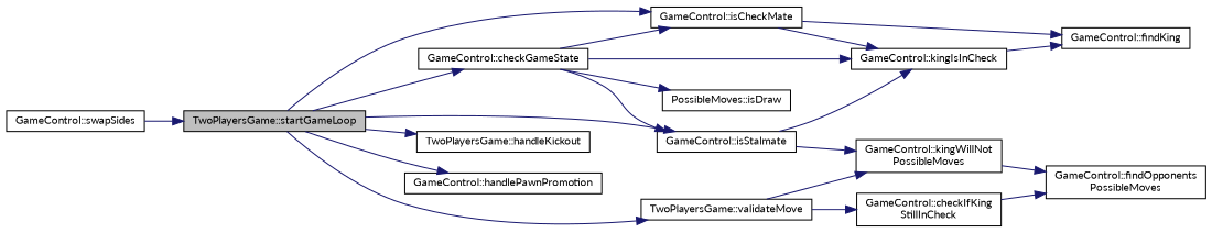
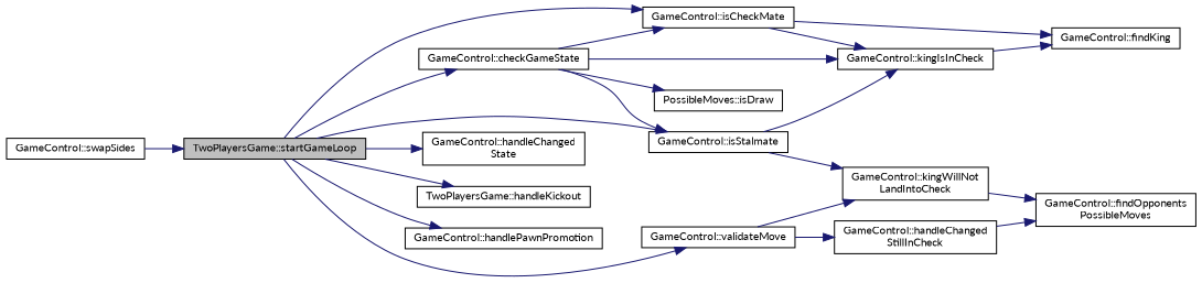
  digraph {
    fontname=Lato
    rankdir=LR
    node [color=black fillcolor=white fontname=Lato fontsize=10 shape=record style=filled]
    edge [color=midnightblue fontname=Lato fontsize=10 labelfontname=Helvetica labelfontsize=10 style=solid]
    n1 [fillcolor=grey75 fontcolor=black height=0.2 label="TwoPlayersGame::startGameLoop" width=0.4]
    n2 [height=0.2 label="GameControl::checkGameState" width=0.4]
    n3 [height=0.2 label="GameControl::isCheckMate" width=0.4]
    n4 [height=0.2 label="GameControl::isStalmate" width=0.4]
+   n5 [height=0.2 label="GameControl::handleChanged\lState" width=0.4]
    n6 [height=0.2 label="TwoPlayersGame::handleKickout" width=0.4]
    n7 [height=0.2 label="GameControl::handlePawnPromotion" width=0.4]
-   n8 [height=0.2 label="TwoPlayersGame::validateMove" width=0.4]
+   n8 [height=0.2 label="GameControl::validateMove" width=0.4]
    n9 [height=0.2 label="GameControl::kingIsInCheck" width=0.4]
    n10 [height=0.2 label="PossibleMoves::isDraw" width=0.4]
    n11 [height=0.2 label="GameControl::findKing" width=0.4]
-   n12 [height=0.2 label="GameControl::kingWillNot\lPossibleMoves" width=0.4]
+   n12 [height=0.2 label="GameControl::kingWillNot\lLandIntoCheck" width=0.4]
    n13 [height=0.2 label="GameControl::swapSides" width=0.4]
-   n14 [height=0.2 label="GameControl::checkIfKing\lStillInCheck" width=0.4]
+   n14 [height=0.2 label="GameControl::handleChanged\lStillInCheck" width=0.4]
    n15 [height=0.2 label="GameControl::findOpponents\lPossibleMoves" width=0.4]
    n1 -> n2
    n1 -> n3
    n1 -> n4
+   n1 -> n5
    n1 -> n6
    n1 -> n7
    n1 -> n8
    n2 -> n3
    n2 -> n4
    n2 -> n9
    n2 -> n10
    n3 -> n9
    n3 -> n11
    n4 -> n9
    n4 -> n12
    n8 -> n12
    n8 -> n14
    n9 -> n11
    n12 -> n15
    n13 -> n1
    n14 -> n15
  }
